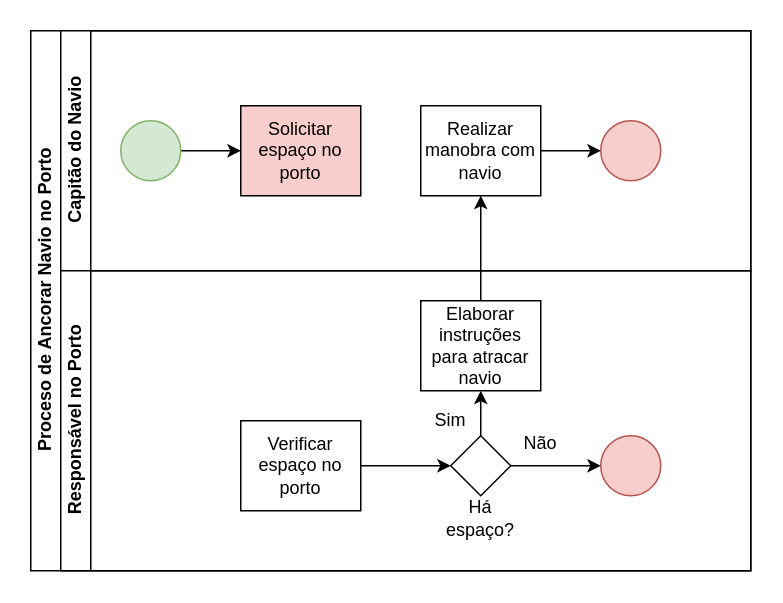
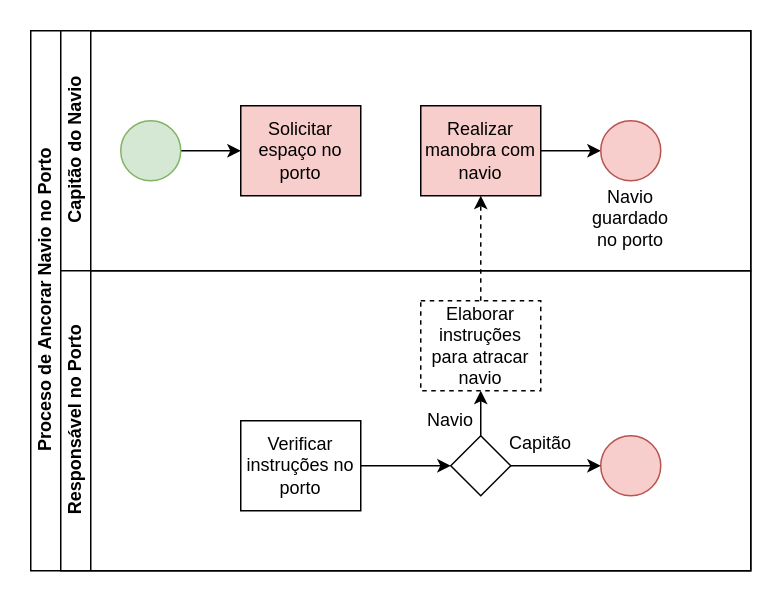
  <mxCell id="0" />
  <mxCell id="1" parent="0" />
  <mxCell id="2" value="Proceso de Ancorar Navio no Porto" style="swimlane;html=1;childLayout=stackLayout;resizeParent=1;resizeParentMax=0;horizontal=0;startSize=20;horizontalStack=0;" parent="1" vertex="1"><mxGeometry x="20" y="20" width="480" height="360" as="geometry" /></mxCell>
  <mxCell id="3" value="Capitão do Navio" style="swimlane;html=1;startSize=20;horizontal=0;" parent="2" vertex="1"><mxGeometry x="20" width="460" height="160" as="geometry" /></mxCell>
  <mxCell id="4" value="" style="edgeStyle=orthogonalEdgeStyle;rounded=0;orthogonalLoop=1;jettySize=auto;html=1;" parent="3" source="5" target="6" edge="1"><mxGeometry relative="1" as="geometry" /></mxCell>
  <mxCell id="5" value="" style="ellipse;whiteSpace=wrap;html=1;fillColor=#d5e8d4;strokeColor=#82b366;" parent="3" vertex="1"><mxGeometry x="40" y="60" width="40" height="40" as="geometry" /></mxCell>
  <mxCell id="6" value="Solicitar espaço no porto" style="rounded=0;whiteSpace=wrap;html=1;fontFamily=Helvetica;fontSize=12;fontColor=#000000;align=center;fillColor=#f8cecc;" parent="3" vertex="1"><mxGeometry x="120" y="50" width="80" height="60" as="geometry" /></mxCell>
  <mxCell id="7" value="" style="edgeStyle=orthogonalEdgeStyle;rounded=0;orthogonalLoop=1;jettySize=auto;html=1;endArrow=classic;endFill=1;" parent="3" source="8" target="9" edge="1"><mxGeometry relative="1" as="geometry" /></mxCell>
- <mxCell id="8" value="Realizar manobra com navio" style="rounded=0;whiteSpace=wrap;html=1;fontFamily=Helvetica;fontSize=12;fontColor=#000000;align=center;" parent="3" vertex="1"><mxGeometry x="240" y="50" width="80" height="60" as="geometry" /></mxCell>
+ <mxCell id="8" value="Realizar manobra com navio" style="rounded=0;whiteSpace=wrap;html=1;fontFamily=Helvetica;fontSize=12;fontColor=#000000;align=center;fillColor=#f8cecc;" parent="3" vertex="1"><mxGeometry x="240" y="50" width="80" height="60" as="geometry" /></mxCell>
  <mxCell id="9" value="" style="ellipse;whiteSpace=wrap;html=1;fillColor=#f8cecc;strokeColor=#b85450;" parent="3" vertex="1"><mxGeometry x="360" y="60" width="40" height="40" as="geometry" /></mxCell>
+ <mxCell id="10" value="Navio guardado no porto" style="text;html=1;strokeColor=none;fillColor=none;align=center;verticalAlign=middle;whiteSpace=wrap;rounded=0;" parent="3" vertex="1"><mxGeometry x="350" y="110" width="60" height="30" as="geometry" /></mxCell>
  <mxCell id="11" value="Responsável no Porto" style="swimlane;html=1;startSize=20;horizontal=0;" parent="2" vertex="1"><mxGeometry x="20" y="160" width="460" height="200" as="geometry" /></mxCell>
  <mxCell id="12" value="" style="edgeStyle=orthogonalEdgeStyle;rounded=0;orthogonalLoop=1;jettySize=auto;html=1;endArrow=classic;endFill=1;" parent="11" source="13" target="14" edge="1"><mxGeometry relative="1" as="geometry" /></mxCell>
- <mxCell id="13" value="Verificar espaço no porto" style="rounded=0;whiteSpace=wrap;html=1;fontFamily=Helvetica;fontSize=12;fontColor=#000000;align=center;" parent="11" vertex="1"><mxGeometry x="120" y="100" width="80" height="60" as="geometry" /></mxCell>
+ <mxCell id="13" value="Verificar instruções no porto" style="rounded=0;whiteSpace=wrap;html=1;fontFamily=Helvetica;fontSize=12;fontColor=#000000;align=center;" parent="11" vertex="1"><mxGeometry x="120" y="100" width="80" height="60" as="geometry" /></mxCell>
  <mxCell id="14" value="" style="rhombus;whiteSpace=wrap;html=1;fontFamily=Helvetica;fontSize=12;fontColor=#000000;align=center;" parent="11" vertex="1"><mxGeometry x="260" y="110" width="40" height="40" as="geometry" /></mxCell>
- <mxCell id="15" value="Há espaço?" style="text;html=1;strokeColor=none;fillColor=none;align=center;verticalAlign=middle;whiteSpace=wrap;rounded=0;" parent="11" vertex="1"><mxGeometry x="250" y="150" width="60" height="30" as="geometry" /></mxCell>
  <mxCell id="16" value="" style="ellipse;whiteSpace=wrap;html=1;fillColor=#f8cecc;strokeColor=#b85450;" parent="11" vertex="1"><mxGeometry x="360" y="110" width="40" height="40" as="geometry" /></mxCell>
  <mxCell id="17" style="edgeStyle=orthogonalEdgeStyle;rounded=0;orthogonalLoop=1;jettySize=auto;html=1;entryX=0;entryY=0.5;entryDx=0;entryDy=0;" parent="11" source="14" target="16" edge="1"><mxGeometry relative="1" as="geometry"><mxPoint x="350" y="130" as="targetPoint" /></mxGeometry></mxCell>
- <mxCell id="18" value="Elaborar instruções para atracar navio" style="rounded=0;whiteSpace=wrap;html=1;fontFamily=Helvetica;fontSize=12;fontColor=#000000;align=center;" parent="11" vertex="1"><mxGeometry x="240" y="20" width="80" height="60" as="geometry" /></mxCell>
+ <mxCell id="18" value="Elaborar instruções para atracar navio" style="rounded=0;whiteSpace=wrap;html=1;fontFamily=Helvetica;fontSize=12;fontColor=#000000;align=center;dashed=1;" parent="11" vertex="1"><mxGeometry x="240" y="20" width="80" height="60" as="geometry" /></mxCell>
  <mxCell id="19" value="" style="endArrow=classic;html=1;rounded=0;exitX=0.5;exitY=0;exitDx=0;exitDy=0;entryX=0.5;entryY=1;entryDx=0;entryDy=0;" parent="11" source="14" target="18" edge="1"><mxGeometry width="50" height="50" relative="1" as="geometry"><mxPoint x="350" y="100" as="sourcePoint" /><mxPoint x="280" y="100.0" as="targetPoint" /></mxGeometry></mxCell>
- <mxCell id="20" value="Não" style="text;html=1;strokeColor=none;fillColor=none;align=center;verticalAlign=middle;whiteSpace=wrap;rounded=0;" vertex="1" parent="11"><mxGeometry x="290" y="100" width="60" height="30" as="geometry" /></mxCell>
- <mxCell id="21" value="Sim" style="text;html=1;strokeColor=none;fillColor=none;align=center;verticalAlign=middle;whiteSpace=wrap;rounded=0;" vertex="1" parent="11"><mxGeometry x="230" y="85" width="60" height="30" as="geometry" /></mxCell>
+ <mxCell id="20" value="Capitão" style="text;html=1;strokeColor=none;fillColor=none;align=center;verticalAlign=middle;whiteSpace=wrap;rounded=0;" vertex="1" parent="11"><mxGeometry x="290" y="100" width="60" height="30" as="geometry" /></mxCell>
+ <mxCell id="21" value="Navio" style="text;html=1;strokeColor=none;fillColor=none;align=center;verticalAlign=middle;whiteSpace=wrap;rounded=0;" vertex="1" parent="11"><mxGeometry x="230" y="85" width="60" height="30" as="geometry" /></mxCell>
  <mxCell id="22" style="edgeStyle=orthogonalEdgeStyle;rounded=0;orthogonalLoop=1;jettySize=auto;html=1;endArrow=classic;endFill=1;" parent="2" edge="1"><mxGeometry relative="1" as="geometry"><mxPoint x="300" y="350" as="sourcePoint" /><mxPoint x="300.034" y="350" as="targetPoint" /></mxGeometry></mxCell>
- <mxCell id="23" style="edgeStyle=orthogonalEdgeStyle;rounded=0;orthogonalLoop=1;jettySize=auto;html=1;entryX=0.5;entryY=1;entryDx=0;entryDy=0;" parent="2" source="18" target="8" edge="1"><mxGeometry relative="1" as="geometry" /></mxCell>
+ <mxCell id="23" style="edgeStyle=orthogonalEdgeStyle;rounded=0;orthogonalLoop=1;jettySize=auto;html=1;entryX=0.5;entryY=1;entryDx=0;entryDy=0;dashed=1;" parent="2" source="18" target="8" edge="1"><mxGeometry relative="1" as="geometry" /></mxCell>
